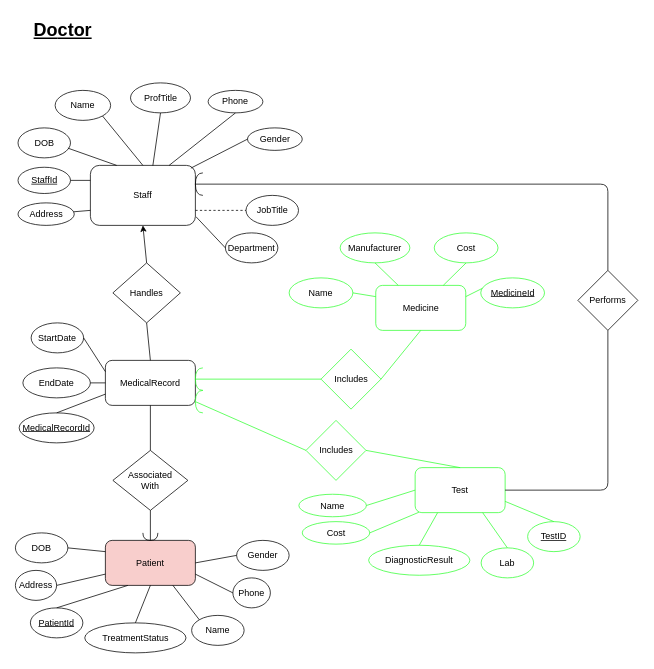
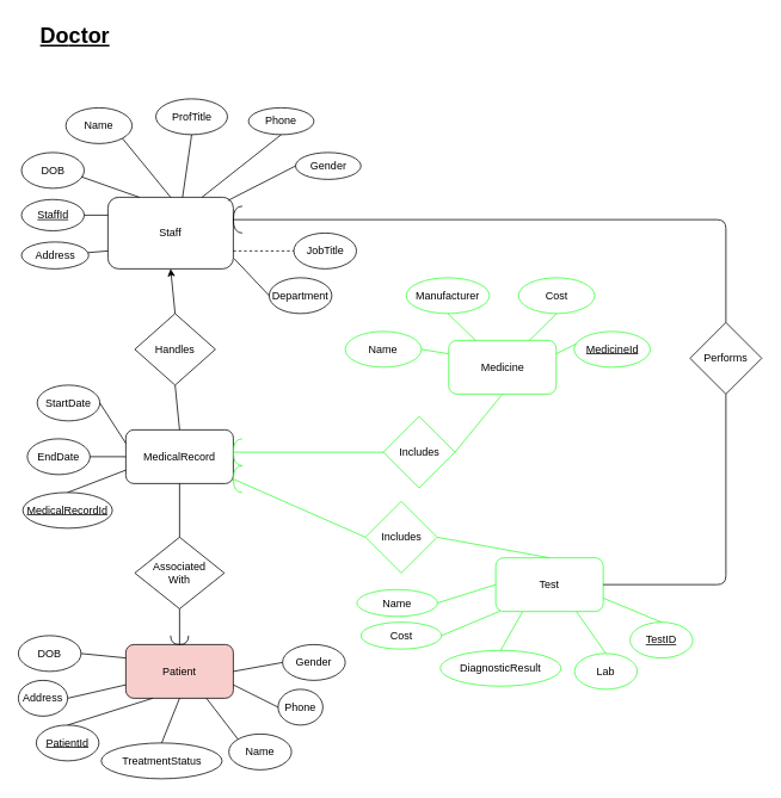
  <mxCell id="0" />
  <mxCell id="1" parent="0" />
  <mxCell id="2" value="Staff" style="rounded=1;whiteSpace=wrap;html=1;" parent="1" vertex="1"><mxGeometry x="120" y="220" width="140" height="80" as="geometry" /></mxCell>
  <mxCell id="3" value="MedicalRecord" style="rounded=1;whiteSpace=wrap;html=1;" parent="1" vertex="1"><mxGeometry x="140" y="480" width="120" height="60" as="geometry" /></mxCell>
  <mxCell id="4" value="Handles" style="rhombus;whiteSpace=wrap;html=1;" parent="1" vertex="1"><mxGeometry x="150" y="350" width="90" height="80" as="geometry" /></mxCell>
  <mxCell id="5" value="Name" style="ellipse;whiteSpace=wrap;html=1;rounded=1;" parent="1" vertex="1"><mxGeometry x="73" y="120" width="74" height="40" as="geometry" /></mxCell>
  <mxCell id="6" value="DOB" style="ellipse;whiteSpace=wrap;html=1;rounded=1;" parent="1" vertex="1"><mxGeometry x="23.5" y="170" width="70" height="40" as="geometry" /></mxCell>
  <mxCell id="7" value="Phone" style="ellipse;whiteSpace=wrap;html=1;rounded=1;" parent="1" vertex="1"><mxGeometry x="277" y="120" width="73" height="30" as="geometry" /></mxCell>
  <mxCell id="8" value="&lt;u&gt;StaffId&lt;/u&gt;" style="ellipse;whiteSpace=wrap;html=1;rounded=1;" parent="1" vertex="1"><mxGeometry x="23.5" y="222.5" width="70" height="35" as="geometry" /></mxCell>
  <mxCell id="9" value="Department" style="ellipse;whiteSpace=wrap;html=1;rounded=1;" parent="1" vertex="1"><mxGeometry x="300" y="310" width="70" height="40" as="geometry" /></mxCell>
  <mxCell id="10" value="Address" style="ellipse;whiteSpace=wrap;html=1;rounded=1;" parent="1" vertex="1"><mxGeometry x="23.5" y="270" width="75" height="30" as="geometry" /></mxCell>
  <mxCell id="11" value="ProfTitle" style="ellipse;whiteSpace=wrap;html=1;rounded=1;" parent="1" vertex="1"><mxGeometry x="173.5" y="110" width="80" height="40" as="geometry" /></mxCell>
  <mxCell id="12" value="JobTitle" style="ellipse;whiteSpace=wrap;html=1;rounded=1;" parent="1" vertex="1"><mxGeometry x="327.5" y="260" width="70" height="40" as="geometry" /></mxCell>
  <mxCell id="13" value="Gender&lt;br&gt;" style="ellipse;whiteSpace=wrap;html=1;rounded=1;" parent="1" vertex="1"><mxGeometry x="315" y="720" width="70" height="40" as="geometry" /></mxCell>
  <mxCell id="14" value="DOB&lt;br&gt;" style="ellipse;whiteSpace=wrap;html=1;rounded=1;" parent="1" vertex="1"><mxGeometry x="20" y="710" width="70" height="40" as="geometry" /></mxCell>
  <mxCell id="15" value="Name&lt;br&gt;" style="ellipse;whiteSpace=wrap;html=1;rounded=1;" parent="1" vertex="1"><mxGeometry x="255" y="820" width="70" height="40" as="geometry" /></mxCell>
  <mxCell id="16" value="&lt;u&gt;PatientId&lt;/u&gt;&lt;br&gt;" style="ellipse;whiteSpace=wrap;html=1;rounded=1;" parent="1" vertex="1"><mxGeometry x="40" y="810" width="70" height="40" as="geometry" /></mxCell>
  <mxCell id="17" value="StartDate" style="ellipse;whiteSpace=wrap;html=1;rounded=1;" parent="1" vertex="1"><mxGeometry x="41" y="430" width="70" height="40" as="geometry" /></mxCell>
  <mxCell id="18" value="&lt;u&gt;MedicalRecordId&lt;/u&gt;&lt;br&gt;" style="ellipse;whiteSpace=wrap;html=1;rounded=1;" parent="1" vertex="1"><mxGeometry x="25" y="550" width="100" height="40" as="geometry" /></mxCell>
- <mxCell id="19" value="EndDate" style="ellipse;whiteSpace=wrap;html=1;rounded=1;" parent="1" vertex="1"><mxGeometry x="30" y="490" width="90" height="40" as="geometry" /></mxCell>
+ <mxCell id="19" value="EndDate" style="ellipse;whiteSpace=wrap;html=1;rounded=1;" parent="1" vertex="1"><mxGeometry x="30" y="490" width="70" height="40" as="geometry" /></mxCell>
  <mxCell id="20" value="Associated&lt;br&gt;With" style="rhombus;whiteSpace=wrap;html=1;" parent="1" vertex="1"><mxGeometry x="150" y="600" width="100" height="80" as="geometry" /></mxCell>
  <mxCell id="21" value="Patient" style="rounded=1;whiteSpace=wrap;html=1;fillColor=#f8cecc;" parent="1" vertex="1"><mxGeometry x="140" y="720" width="120" height="60" as="geometry" /></mxCell>
  <mxCell id="22" value="TreatmentStatus" style="ellipse;whiteSpace=wrap;html=1;rounded=1;" parent="1" vertex="1"><mxGeometry x="112.5" y="830" width="135" height="40" as="geometry" /></mxCell>
  <mxCell id="23" value="Address" style="ellipse;whiteSpace=wrap;html=1;rounded=1;" parent="1" vertex="1"><mxGeometry x="20" y="760" width="55" height="40" as="geometry" /></mxCell>
  <mxCell id="24" value="Phone" style="ellipse;whiteSpace=wrap;html=1;rounded=1;" parent="1" vertex="1"><mxGeometry x="310" y="770" width="50" height="40" as="geometry" /></mxCell>
  <mxCell id="25" value="Includes" style="rhombus;whiteSpace=wrap;html=1;strokeColor=#33FF33;" parent="1" vertex="1"><mxGeometry x="427.5" y="465" width="80" height="80" as="geometry" /></mxCell>
  <mxCell id="26" value="Lab&lt;br&gt;" style="ellipse;whiteSpace=wrap;html=1;rounded=1;strokeColor=#33FF33;" parent="1" vertex="1"><mxGeometry x="641" y="730" width="70" height="40" as="geometry" /></mxCell>
  <mxCell id="27" value="DiagnosticResult" style="ellipse;whiteSpace=wrap;html=1;rounded=1;strokeColor=#33FF33;" parent="1" vertex="1"><mxGeometry x="491" y="726.5" width="135" height="40" as="geometry" /></mxCell>
  <mxCell id="28" value="Medicine" style="rounded=1;whiteSpace=wrap;html=1;strokeColor=#33FF33;" parent="1" vertex="1"><mxGeometry x="500.5" y="380" width="120" height="60" as="geometry" /></mxCell>
  <mxCell id="29" value="Test" style="rounded=1;whiteSpace=wrap;html=1;strokeColor=#33FF33;" parent="1" vertex="1"><mxGeometry x="553" y="623" width="120" height="60" as="geometry" /></mxCell>
  <mxCell id="30" value="&lt;u&gt;MedicineId&lt;/u&gt;&lt;br&gt;" style="ellipse;whiteSpace=wrap;html=1;rounded=1;strokeColor=#33FF33;" parent="1" vertex="1"><mxGeometry x="640.5" y="370" width="85" height="40" as="geometry" /></mxCell>
  <mxCell id="31" value="Performs" style="rhombus;whiteSpace=wrap;html=1;" parent="1" vertex="1"><mxGeometry x="770" y="360" width="80" height="80" as="geometry" /></mxCell>
  <mxCell id="32" value="" style="endArrow=none;html=1;entryX=1;entryY=0.5;entryDx=0;entryDy=0;exitX=0;exitY=0.25;exitDx=0;exitDy=0;" parent="1" source="3" target="17" edge="1"><mxGeometry width="50" height="50" relative="1" as="geometry"><mxPoint x="180" y="481" as="sourcePoint" /><mxPoint x="80" y="940" as="targetPoint" /></mxGeometry></mxCell>
  <mxCell id="33" value="" style="endArrow=none;html=1;entryX=1;entryY=0.5;entryDx=0;entryDy=0;exitX=0;exitY=0.5;exitDx=0;exitDy=0;" parent="1" source="3" target="19" edge="1"><mxGeometry width="50" height="50" relative="1" as="geometry"><mxPoint x="200" y="501" as="sourcePoint" /><mxPoint x="200" y="460" as="targetPoint" /></mxGeometry></mxCell>
  <mxCell id="34" value="" style="endArrow=none;html=1;entryX=1;entryY=1;entryDx=0;entryDy=0;exitX=0.5;exitY=0;exitDx=0;exitDy=0;" parent="1" source="2" target="5" edge="1"><mxGeometry width="50" height="50" relative="1" as="geometry"><mxPoint x="210" y="511" as="sourcePoint" /><mxPoint x="210" y="470" as="targetPoint" /></mxGeometry></mxCell>
  <mxCell id="35" value="" style="endArrow=none;html=1;entryX=0.5;entryY=0;entryDx=0;entryDy=0;exitX=0;exitY=0.75;exitDx=0;exitDy=0;" parent="1" source="3" target="18" edge="1"><mxGeometry width="50" height="50" relative="1" as="geometry"><mxPoint x="220" y="521" as="sourcePoint" /><mxPoint x="220" y="480" as="targetPoint" /></mxGeometry></mxCell>
  <mxCell id="36" value="" style="endArrow=none;html=1;entryX=0.5;entryY=1;entryDx=0;entryDy=0;exitX=0.5;exitY=0;exitDx=0;exitDy=0;" parent="1" source="22" target="21" edge="1"><mxGeometry width="50" height="50" relative="1" as="geometry"><mxPoint x="180" y="800" as="sourcePoint" /><mxPoint x="240" y="500" as="targetPoint" /></mxGeometry></mxCell>
  <mxCell id="37" value="" style="endArrow=none;html=1;entryX=0;entryY=0;entryDx=0;entryDy=0;exitX=0.75;exitY=1;exitDx=0;exitDy=0;" parent="1" source="21" target="15" edge="1"><mxGeometry width="50" height="50" relative="1" as="geometry"><mxPoint x="250" y="551" as="sourcePoint" /><mxPoint x="250" y="510" as="targetPoint" /></mxGeometry></mxCell>
  <mxCell id="38" value="" style="endArrow=none;html=1;entryX=0;entryY=0.5;entryDx=0;entryDy=0;exitX=1;exitY=0.75;exitDx=0;exitDy=0;" parent="1" source="21" target="24" edge="1"><mxGeometry width="50" height="50" relative="1" as="geometry"><mxPoint x="260" y="561" as="sourcePoint" /><mxPoint x="260" y="520" as="targetPoint" /></mxGeometry></mxCell>
  <mxCell id="39" value="" style="endArrow=none;html=1;entryX=1;entryY=0.5;entryDx=0;entryDy=0;exitX=0;exitY=0.5;exitDx=0;exitDy=0;" parent="1" source="13" target="21" edge="1"><mxGeometry width="50" height="50" relative="1" as="geometry"><mxPoint x="270" y="571" as="sourcePoint" /><mxPoint x="270" y="530" as="targetPoint" /></mxGeometry></mxCell>
  <mxCell id="40" value="" style="endArrow=none;html=1;entryX=0.25;entryY=1;entryDx=0;entryDy=0;exitX=0.5;exitY=0;exitDx=0;exitDy=0;" parent="1" source="16" target="21" edge="1"><mxGeometry width="50" height="50" relative="1" as="geometry"><mxPoint x="280" y="581" as="sourcePoint" /><mxPoint x="280" y="540" as="targetPoint" /></mxGeometry></mxCell>
  <mxCell id="41" value="" style="endArrow=none;html=1;entryX=0;entryY=0.75;entryDx=0;entryDy=0;exitX=1;exitY=0.5;exitDx=0;exitDy=0;" parent="1" source="23" target="21" edge="1"><mxGeometry width="50" height="50" relative="1" as="geometry"><mxPoint x="290" y="591" as="sourcePoint" /><mxPoint x="290" y="550" as="targetPoint" /></mxGeometry></mxCell>
  <mxCell id="42" value="" style="endArrow=none;html=1;entryX=1;entryY=0.5;entryDx=0;entryDy=0;exitX=0;exitY=0.25;exitDx=0;exitDy=0;" parent="1" source="21" target="14" edge="1"><mxGeometry width="50" height="50" relative="1" as="geometry"><mxPoint x="300" y="601" as="sourcePoint" /><mxPoint x="300" y="560" as="targetPoint" /></mxGeometry></mxCell>
  <mxCell id="43" value="" style="endArrow=none;html=1;entryX=0.95;entryY=0.675;entryDx=0;entryDy=0;entryPerimeter=0;exitX=0.25;exitY=0;exitDx=0;exitDy=0;" parent="1" source="2" target="6" edge="1"><mxGeometry width="50" height="50" relative="1" as="geometry"><mxPoint x="280" y="581" as="sourcePoint" /><mxPoint x="280" y="540" as="targetPoint" /></mxGeometry></mxCell>
  <mxCell id="44" value="" style="endArrow=none;html=1;entryX=1;entryY=0.5;entryDx=0;entryDy=0;exitX=0;exitY=0.25;exitDx=0;exitDy=0;" parent="1" source="2" target="8" edge="1"><mxGeometry width="50" height="50" relative="1" as="geometry"><mxPoint x="290" y="591" as="sourcePoint" /><mxPoint x="290" y="550" as="targetPoint" /></mxGeometry></mxCell>
  <mxCell id="45" value="" style="endArrow=none;html=1;exitX=0;exitY=0.75;exitDx=0;exitDy=0;" parent="1" source="2" target="10" edge="1"><mxGeometry width="50" height="50" relative="1" as="geometry"><mxPoint x="300" y="601" as="sourcePoint" /><mxPoint x="300" y="560" as="targetPoint" /></mxGeometry></mxCell>
  <mxCell id="46" value="" style="endArrow=none;html=1;entryX=0.5;entryY=1;entryDx=0;entryDy=0;exitX=0.595;exitY=0.004;exitDx=0;exitDy=0;exitPerimeter=0;" parent="1" source="2" target="11" edge="1"><mxGeometry width="50" height="50" relative="1" as="geometry"><mxPoint x="200" y="230" as="sourcePoint" /><mxPoint x="119" y="144" as="targetPoint" /></mxGeometry></mxCell>
  <mxCell id="47" value="" style="endArrow=none;html=1;entryX=0.5;entryY=1;entryDx=0;entryDy=0;exitX=0.75;exitY=0;exitDx=0;exitDy=0;" parent="1" source="2" target="7" edge="1"><mxGeometry width="50" height="50" relative="1" as="geometry"><mxPoint x="270" y="224" as="sourcePoint" /><mxPoint x="197" y="160" as="targetPoint" /></mxGeometry></mxCell>
  <mxCell id="48" value="" style="endArrow=none;html=1;entryX=0;entryY=0.5;entryDx=0;entryDy=0;exitX=1;exitY=0.75;exitDx=0;exitDy=0;dashed=1;" parent="1" source="2" target="12" edge="1"><mxGeometry width="50" height="50" relative="1" as="geometry"><mxPoint x="265" y="234" as="sourcePoint" /><mxPoint x="284" y="155" as="targetPoint" /></mxGeometry></mxCell>
  <mxCell id="49" value="" style="endArrow=none;html=1;entryX=0;entryY=0.5;entryDx=0;entryDy=0;exitX=1.005;exitY=0.854;exitDx=0;exitDy=0;exitPerimeter=0;" parent="1" source="2" target="9" edge="1"><mxGeometry width="50" height="50" relative="1" as="geometry"><mxPoint x="275" y="244" as="sourcePoint" /><mxPoint x="294" y="165" as="targetPoint" /></mxGeometry></mxCell>
  <mxCell id="50" value="" style="endArrow=none;html=1;entryX=0.024;entryY=0.35;entryDx=0;entryDy=0;exitX=1;exitY=0.25;exitDx=0;exitDy=0;entryPerimeter=0;strokeColor=#33FF33;" parent="1" source="28" target="30" edge="1"><mxGeometry width="50" height="50" relative="1" as="geometry"><mxPoint x="503" y="585" as="sourcePoint" /><mxPoint x="608" y="730" as="targetPoint" /></mxGeometry></mxCell>
  <mxCell id="51" value="" style="endArrow=none;html=1;entryX=0.5;entryY=0;entryDx=0;entryDy=0;exitX=0.75;exitY=1;exitDx=0;exitDy=0;strokeColor=#33FF33;" parent="1" source="29" target="26" edge="1"><mxGeometry width="50" height="50" relative="1" as="geometry"><mxPoint x="947.5" y="961.5" as="sourcePoint" /><mxPoint x="825.5" y="991.5" as="targetPoint" /></mxGeometry></mxCell>
  <mxCell id="52" value="" style="endArrow=none;html=1;entryX=0.5;entryY=0;entryDx=0;entryDy=0;exitX=0.25;exitY=1;exitDx=0;exitDy=0;strokeColor=#33FF33;" parent="1" source="29" target="27" edge="1"><mxGeometry width="50" height="50" relative="1" as="geometry"><mxPoint x="957.5" y="971.5" as="sourcePoint" /><mxPoint x="988.5" y="1011.5" as="targetPoint" /></mxGeometry></mxCell>
  <mxCell id="53" value="" style="endArrow=none;html=1;exitX=0.5;exitY=0;exitDx=0;exitDy=0;entryX=0.5;entryY=1;entryDx=0;entryDy=0;" parent="1" source="3" target="4" edge="1"><mxGeometry width="50" height="50" relative="1" as="geometry"><mxPoint x="205" y="360" as="sourcePoint" /><mxPoint x="200" y="430" as="targetPoint" /></mxGeometry></mxCell>
  <mxCell id="54" value="" style="endArrow=classic;html=1;entryX=0.5;entryY=1;entryDx=0;entryDy=0;exitX=0.5;exitY=0;exitDx=0;exitDy=0;" parent="1" source="4" target="2" edge="1"><mxGeometry width="50" height="50" relative="1" as="geometry"><mxPoint x="30" y="1000" as="sourcePoint" /><mxPoint x="80" y="950" as="targetPoint" /></mxGeometry></mxCell>
  <mxCell id="55" value="" style="endArrow=none;html=1;exitX=0.5;exitY=0;exitDx=0;exitDy=0;entryX=0.5;entryY=1;entryDx=0;entryDy=0;" parent="1" source="20" target="3" edge="1"><mxGeometry width="50" height="50" relative="1" as="geometry"><mxPoint x="210" y="490" as="sourcePoint" /><mxPoint x="200" y="540" as="targetPoint" /></mxGeometry></mxCell>
  <mxCell id="56" value="" style="shape=requiredInterface;html=1;verticalLabelPosition=bottom;rounded=1;rotation=90;" parent="1" vertex="1"><mxGeometry x="195" y="705" width="10" height="20" as="geometry" /></mxCell>
  <mxCell id="57" value="" style="endArrow=none;html=1;entryX=0.5;entryY=1;entryDx=0;entryDy=0;exitX=0.5;exitY=0;exitDx=0;exitDy=0;" parent="1" source="21" target="20" edge="1"><mxGeometry width="50" height="50" relative="1" as="geometry"><mxPoint x="10" y="1000" as="sourcePoint" /><mxPoint x="210" y="690" as="targetPoint" /></mxGeometry></mxCell>
  <mxCell id="58" value="" style="endArrow=none;html=1;entryX=1;entryY=0.5;entryDx=0;entryDy=0;exitX=0.5;exitY=1;exitDx=0;exitDy=0;" parent="1" source="31" target="29" edge="1"><mxGeometry width="50" height="50" relative="1" as="geometry"><mxPoint x="800" y="700" as="sourcePoint" /><mxPoint x="80" y="950" as="targetPoint" /><Array as="points"><mxPoint x="810" y="653" /></Array></mxGeometry></mxCell>
  <mxCell id="59" value="" style="endArrow=none;html=1;entryX=0.5;entryY=0;entryDx=0;entryDy=0;exitX=1;exitY=0.5;exitDx=0;exitDy=0;exitPerimeter=0;" parent="1" source="60" target="31" edge="1"><mxGeometry width="50" height="50" relative="1" as="geometry"><mxPoint x="440" y="240" as="sourcePoint" /><mxPoint x="80" y="950" as="targetPoint" /><Array as="points"><mxPoint x="810" y="245" /></Array></mxGeometry></mxCell>
  <mxCell id="60" value="" style="shape=requiredInterface;html=1;verticalLabelPosition=bottom;rounded=1;rotation=180;" parent="1" vertex="1"><mxGeometry x="260" y="230" width="10" height="30" as="geometry" /></mxCell>
  <mxCell id="61" value="Gender" style="ellipse;whiteSpace=wrap;html=1;rounded=1;" parent="1" vertex="1"><mxGeometry x="329.5" y="170" width="73" height="30" as="geometry" /></mxCell>
  <mxCell id="62" value="" style="endArrow=none;html=1;entryX=0;entryY=0.5;entryDx=0;entryDy=0;exitX=0.957;exitY=0.046;exitDx=0;exitDy=0;exitPerimeter=0;" parent="1" source="2" target="61" edge="1"><mxGeometry width="50" height="50" relative="1" as="geometry"><mxPoint x="265" y="234" as="sourcePoint" /><mxPoint x="300" y="170" as="targetPoint" /></mxGeometry></mxCell>
  <mxCell id="63" value="" style="shape=requiredInterface;html=1;verticalLabelPosition=bottom;rounded=1;rotation=180;strokeColor=#33FF33;" parent="1" vertex="1"><mxGeometry x="260" y="490" width="10" height="30" as="geometry" /></mxCell>
  <mxCell id="64" value="" style="endArrow=none;html=1;entryX=0;entryY=0.5;entryDx=0;entryDy=0;exitX=1;exitY=0.5;exitDx=0;exitDy=0;exitPerimeter=0;strokeColor=#33FF33;" parent="1" source="63" target="25" edge="1"><mxGeometry width="50" height="50" relative="1" as="geometry"><mxPoint x="265" y="505" as="sourcePoint" /><mxPoint x="338.5" y="440" as="targetPoint" /><Array as="points" /></mxGeometry></mxCell>
  <mxCell id="65" value="&lt;b&gt;&lt;font style=&quot;font-size: 24px&quot;&gt;&lt;u&gt;&lt;font&gt;Do&lt;/font&gt;ctor&lt;/u&gt;&lt;/font&gt;&lt;/b&gt;" style="text;html=1;strokeColor=none;fillColor=none;align=center;verticalAlign=middle;whiteSpace=wrap;rounded=0;" parent="1" vertex="1"><mxGeometry x="30" y="20" width="107" height="40" as="geometry" /></mxCell>
  <mxCell id="66" value="Name&lt;br&gt;" style="ellipse;whiteSpace=wrap;html=1;rounded=1;strokeColor=#33FF33;" parent="1" vertex="1"><mxGeometry x="385" y="370" width="85" height="40" as="geometry" /></mxCell>
  <mxCell id="67" value="Manufacturer&lt;br&gt;" style="ellipse;whiteSpace=wrap;html=1;rounded=1;strokeColor=#33FF33;" parent="1" vertex="1"><mxGeometry x="453" y="310" width="93" height="40" as="geometry" /></mxCell>
  <mxCell id="68" value="Cost&lt;br&gt;" style="ellipse;whiteSpace=wrap;html=1;rounded=1;strokeColor=#33FF33;" parent="1" vertex="1"><mxGeometry x="578.5" y="310" width="85" height="40" as="geometry" /></mxCell>
  <mxCell id="69" value="" style="endArrow=none;html=1;entryX=0.5;entryY=1;entryDx=0;entryDy=0;exitX=0.75;exitY=0;exitDx=0;exitDy=0;strokeColor=#33FF33;" parent="1" source="28" target="68" edge="1"><mxGeometry width="50" height="50" relative="1" as="geometry"><mxPoint x="630.5" y="405" as="sourcePoint" /><mxPoint x="680.5" y="404" as="targetPoint" /></mxGeometry></mxCell>
  <mxCell id="70" value="" style="endArrow=none;html=1;entryX=0.5;entryY=1;entryDx=0;entryDy=0;exitX=0.25;exitY=0;exitDx=0;exitDy=0;strokeColor=#33FF33;" parent="1" source="28" target="67" edge="1"><mxGeometry width="50" height="50" relative="1" as="geometry"><mxPoint x="600.5" y="390" as="sourcePoint" /><mxPoint x="646.5" y="360" as="targetPoint" /></mxGeometry></mxCell>
  <mxCell id="71" value="" style="endArrow=none;html=1;entryX=1;entryY=0.5;entryDx=0;entryDy=0;exitX=0;exitY=0.25;exitDx=0;exitDy=0;strokeColor=#33FF33;" parent="1" source="28" target="66" edge="1"><mxGeometry width="50" height="50" relative="1" as="geometry"><mxPoint x="540.5" y="390" as="sourcePoint" /><mxPoint x="509.5" y="360" as="targetPoint" /></mxGeometry></mxCell>
  <mxCell id="72" value="&lt;u&gt;TestID&lt;/u&gt;&lt;br&gt;" style="ellipse;whiteSpace=wrap;html=1;rounded=1;strokeColor=#33FF33;" parent="1" vertex="1"><mxGeometry x="703" y="695" width="70" height="40" as="geometry" /></mxCell>
  <mxCell id="73" value="Cost&lt;br&gt;" style="ellipse;whiteSpace=wrap;html=1;rounded=1;strokeColor=#33FF33;" parent="1" vertex="1"><mxGeometry x="402.5" y="695" width="90" height="30" as="geometry" /></mxCell>
  <mxCell id="74" value="Name&lt;br&gt;" style="ellipse;whiteSpace=wrap;html=1;rounded=1;strokeColor=#33FF33;" parent="1" vertex="1"><mxGeometry x="398" y="658.5" width="90" height="30" as="geometry" /></mxCell>
  <mxCell id="75" value="" style="endArrow=none;html=1;entryX=1;entryY=0.5;entryDx=0;entryDy=0;exitX=0.042;exitY=0.992;exitDx=0;exitDy=0;exitPerimeter=0;strokeColor=#33FF33;" parent="1" source="29" target="73" edge="1"><mxGeometry width="50" height="50" relative="1" as="geometry"><mxPoint x="593" y="693.5" as="sourcePoint" /><mxPoint x="569" y="736.5" as="targetPoint" /></mxGeometry></mxCell>
  <mxCell id="76" value="" style="endArrow=none;html=1;entryX=1;entryY=0.5;entryDx=0;entryDy=0;exitX=0;exitY=0.5;exitDx=0;exitDy=0;strokeColor=#33FF33;" parent="1" source="29" target="74" edge="1"><mxGeometry width="50" height="50" relative="1" as="geometry"><mxPoint x="568" y="692.5" as="sourcePoint" /><mxPoint x="485" y="725.5" as="targetPoint" /></mxGeometry></mxCell>
  <mxCell id="77" value="" style="endArrow=none;html=1;entryX=0.5;entryY=0;entryDx=0;entryDy=0;exitX=1;exitY=0.75;exitDx=0;exitDy=0;strokeColor=#33FF33;" parent="1" source="29" target="72" edge="1"><mxGeometry width="50" height="50" relative="1" as="geometry"><mxPoint x="563" y="663.5" as="sourcePoint" /><mxPoint x="498" y="683.5" as="targetPoint" /></mxGeometry></mxCell>
  <mxCell id="78" value="" style="endArrow=none;html=1;entryX=1;entryY=0.5;entryDx=0;entryDy=0;exitX=0.5;exitY=1;exitDx=0;exitDy=0;strokeColor=#33FF33;" parent="1" source="28" target="25" edge="1"><mxGeometry width="50" height="50" relative="1" as="geometry"><mxPoint x="563" y="663" as="sourcePoint" /><mxPoint x="498" y="684" as="targetPoint" /></mxGeometry></mxCell>
  <mxCell id="79" value="Includes" style="rhombus;whiteSpace=wrap;html=1;strokeColor=#33FF33;" parent="1" vertex="1"><mxGeometry x="407.5" y="560" width="80" height="80" as="geometry" /></mxCell>
  <mxCell id="80" value="" style="shape=requiredInterface;html=1;verticalLabelPosition=bottom;rounded=1;rotation=180;strokeColor=#33FF33;" parent="1" vertex="1"><mxGeometry x="260" y="520" width="10" height="30" as="geometry" /></mxCell>
  <mxCell id="81" value="" style="endArrow=none;html=1;entryX=0;entryY=0.5;entryDx=0;entryDy=0;exitX=1;exitY=0.5;exitDx=0;exitDy=0;exitPerimeter=0;strokeColor=#33FF33;" parent="1" source="80" target="79" edge="1"><mxGeometry width="50" height="50" relative="1" as="geometry"><mxPoint x="255" y="580" as="sourcePoint" /><mxPoint x="328.5" y="515" as="targetPoint" /><Array as="points" /></mxGeometry></mxCell>
  <mxCell id="82" value="" style="endArrow=none;html=1;entryX=1;entryY=0.5;entryDx=0;entryDy=0;exitX=0.5;exitY=0;exitDx=0;exitDy=0;strokeColor=#33FF33;" parent="1" source="29" target="79" edge="1"><mxGeometry width="50" height="50" relative="1" as="geometry"><mxPoint x="551" y="515" as="sourcePoint" /><mxPoint x="488" y="759" as="targetPoint" /></mxGeometry></mxCell>
